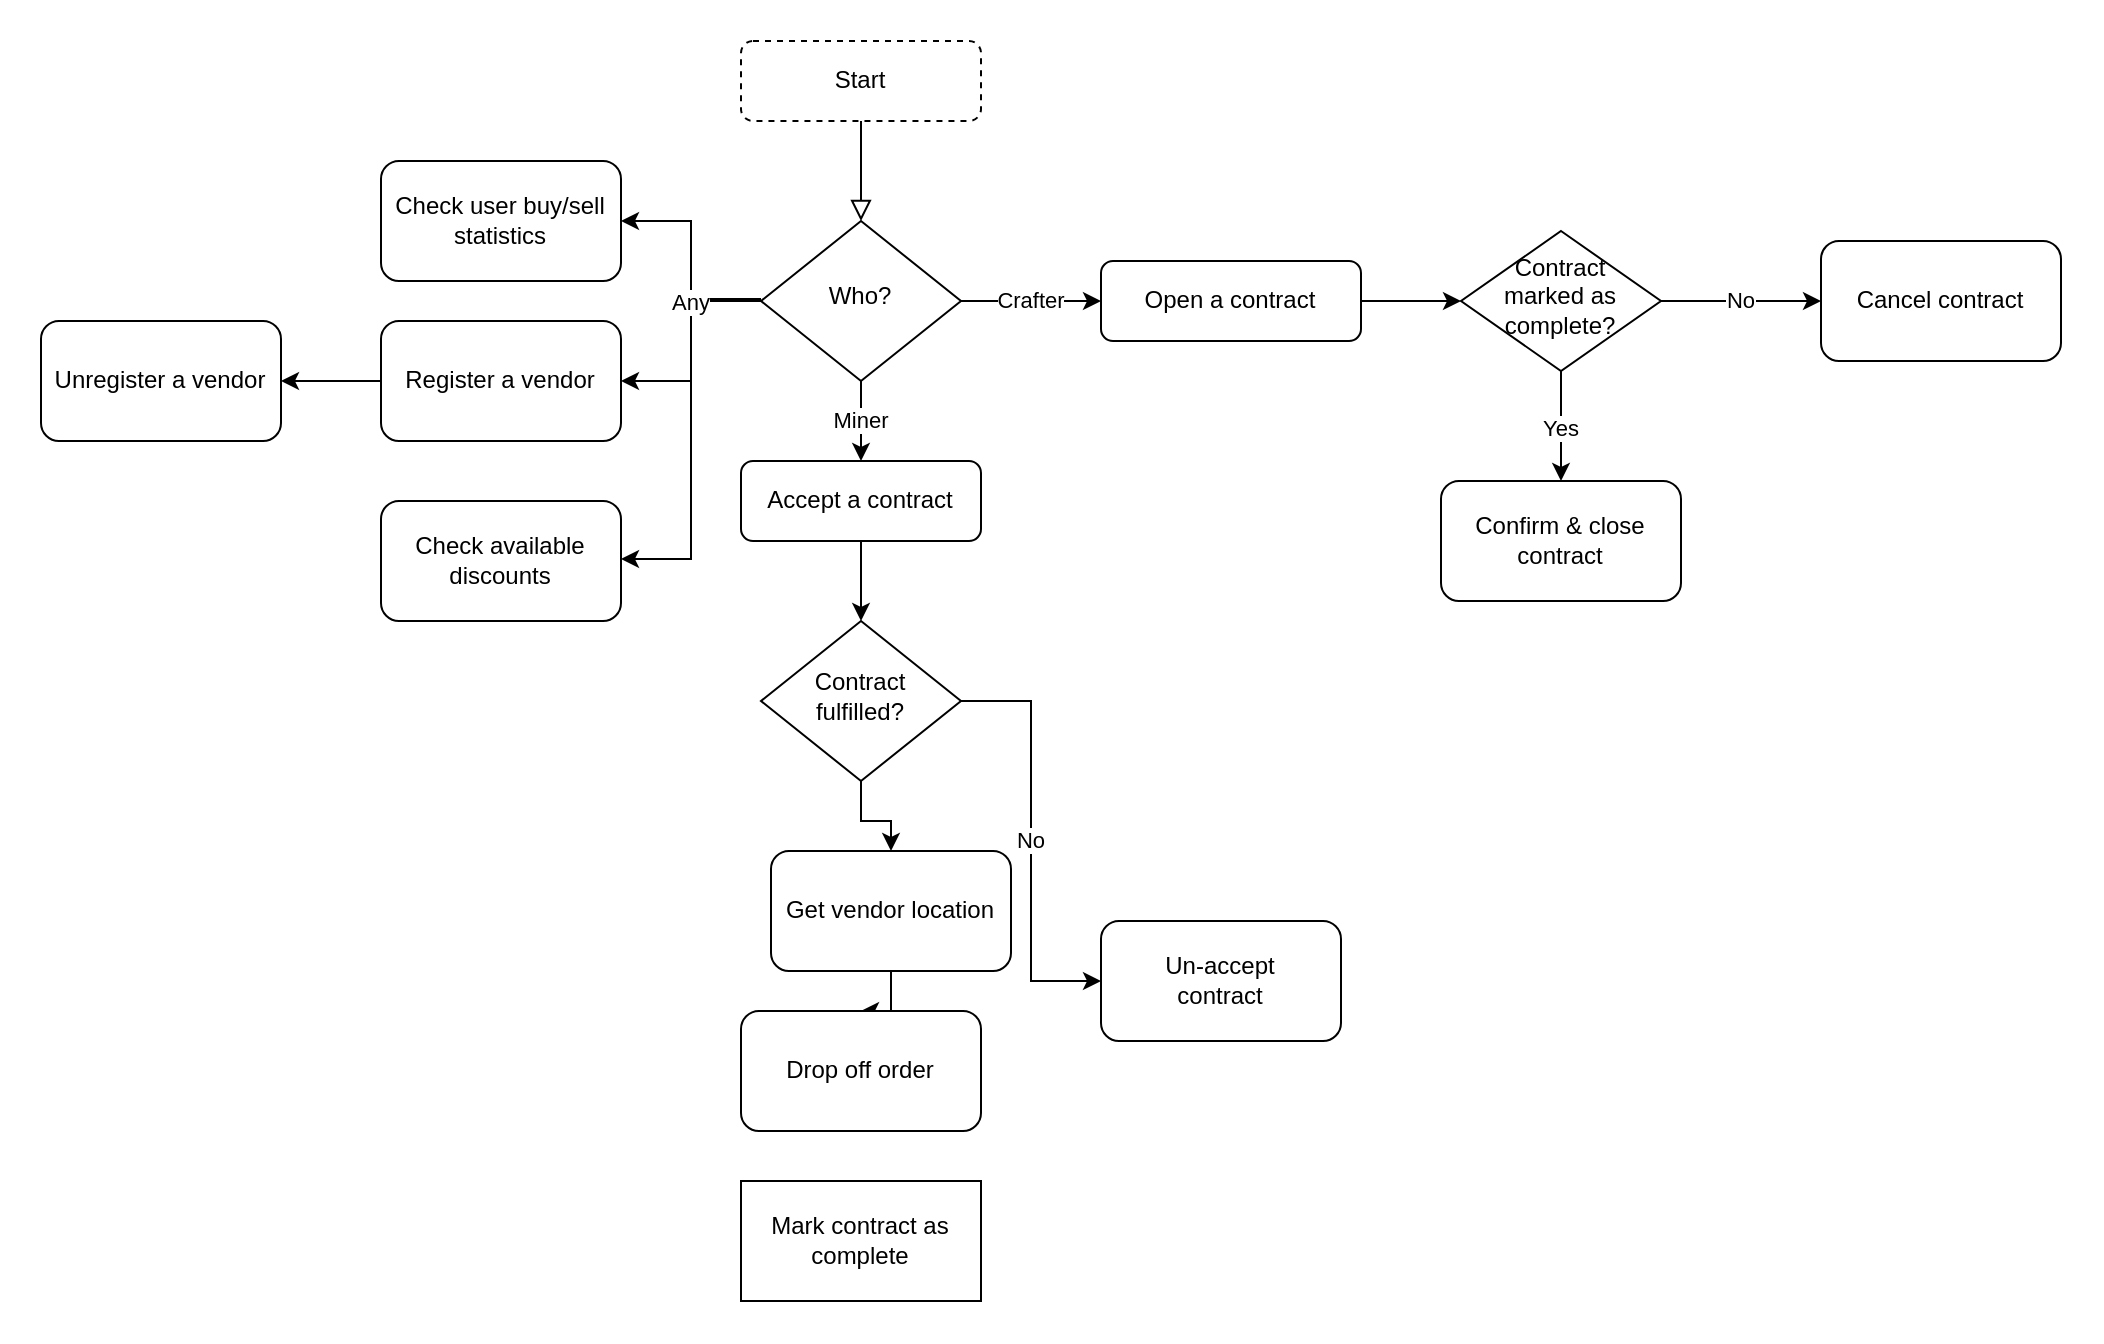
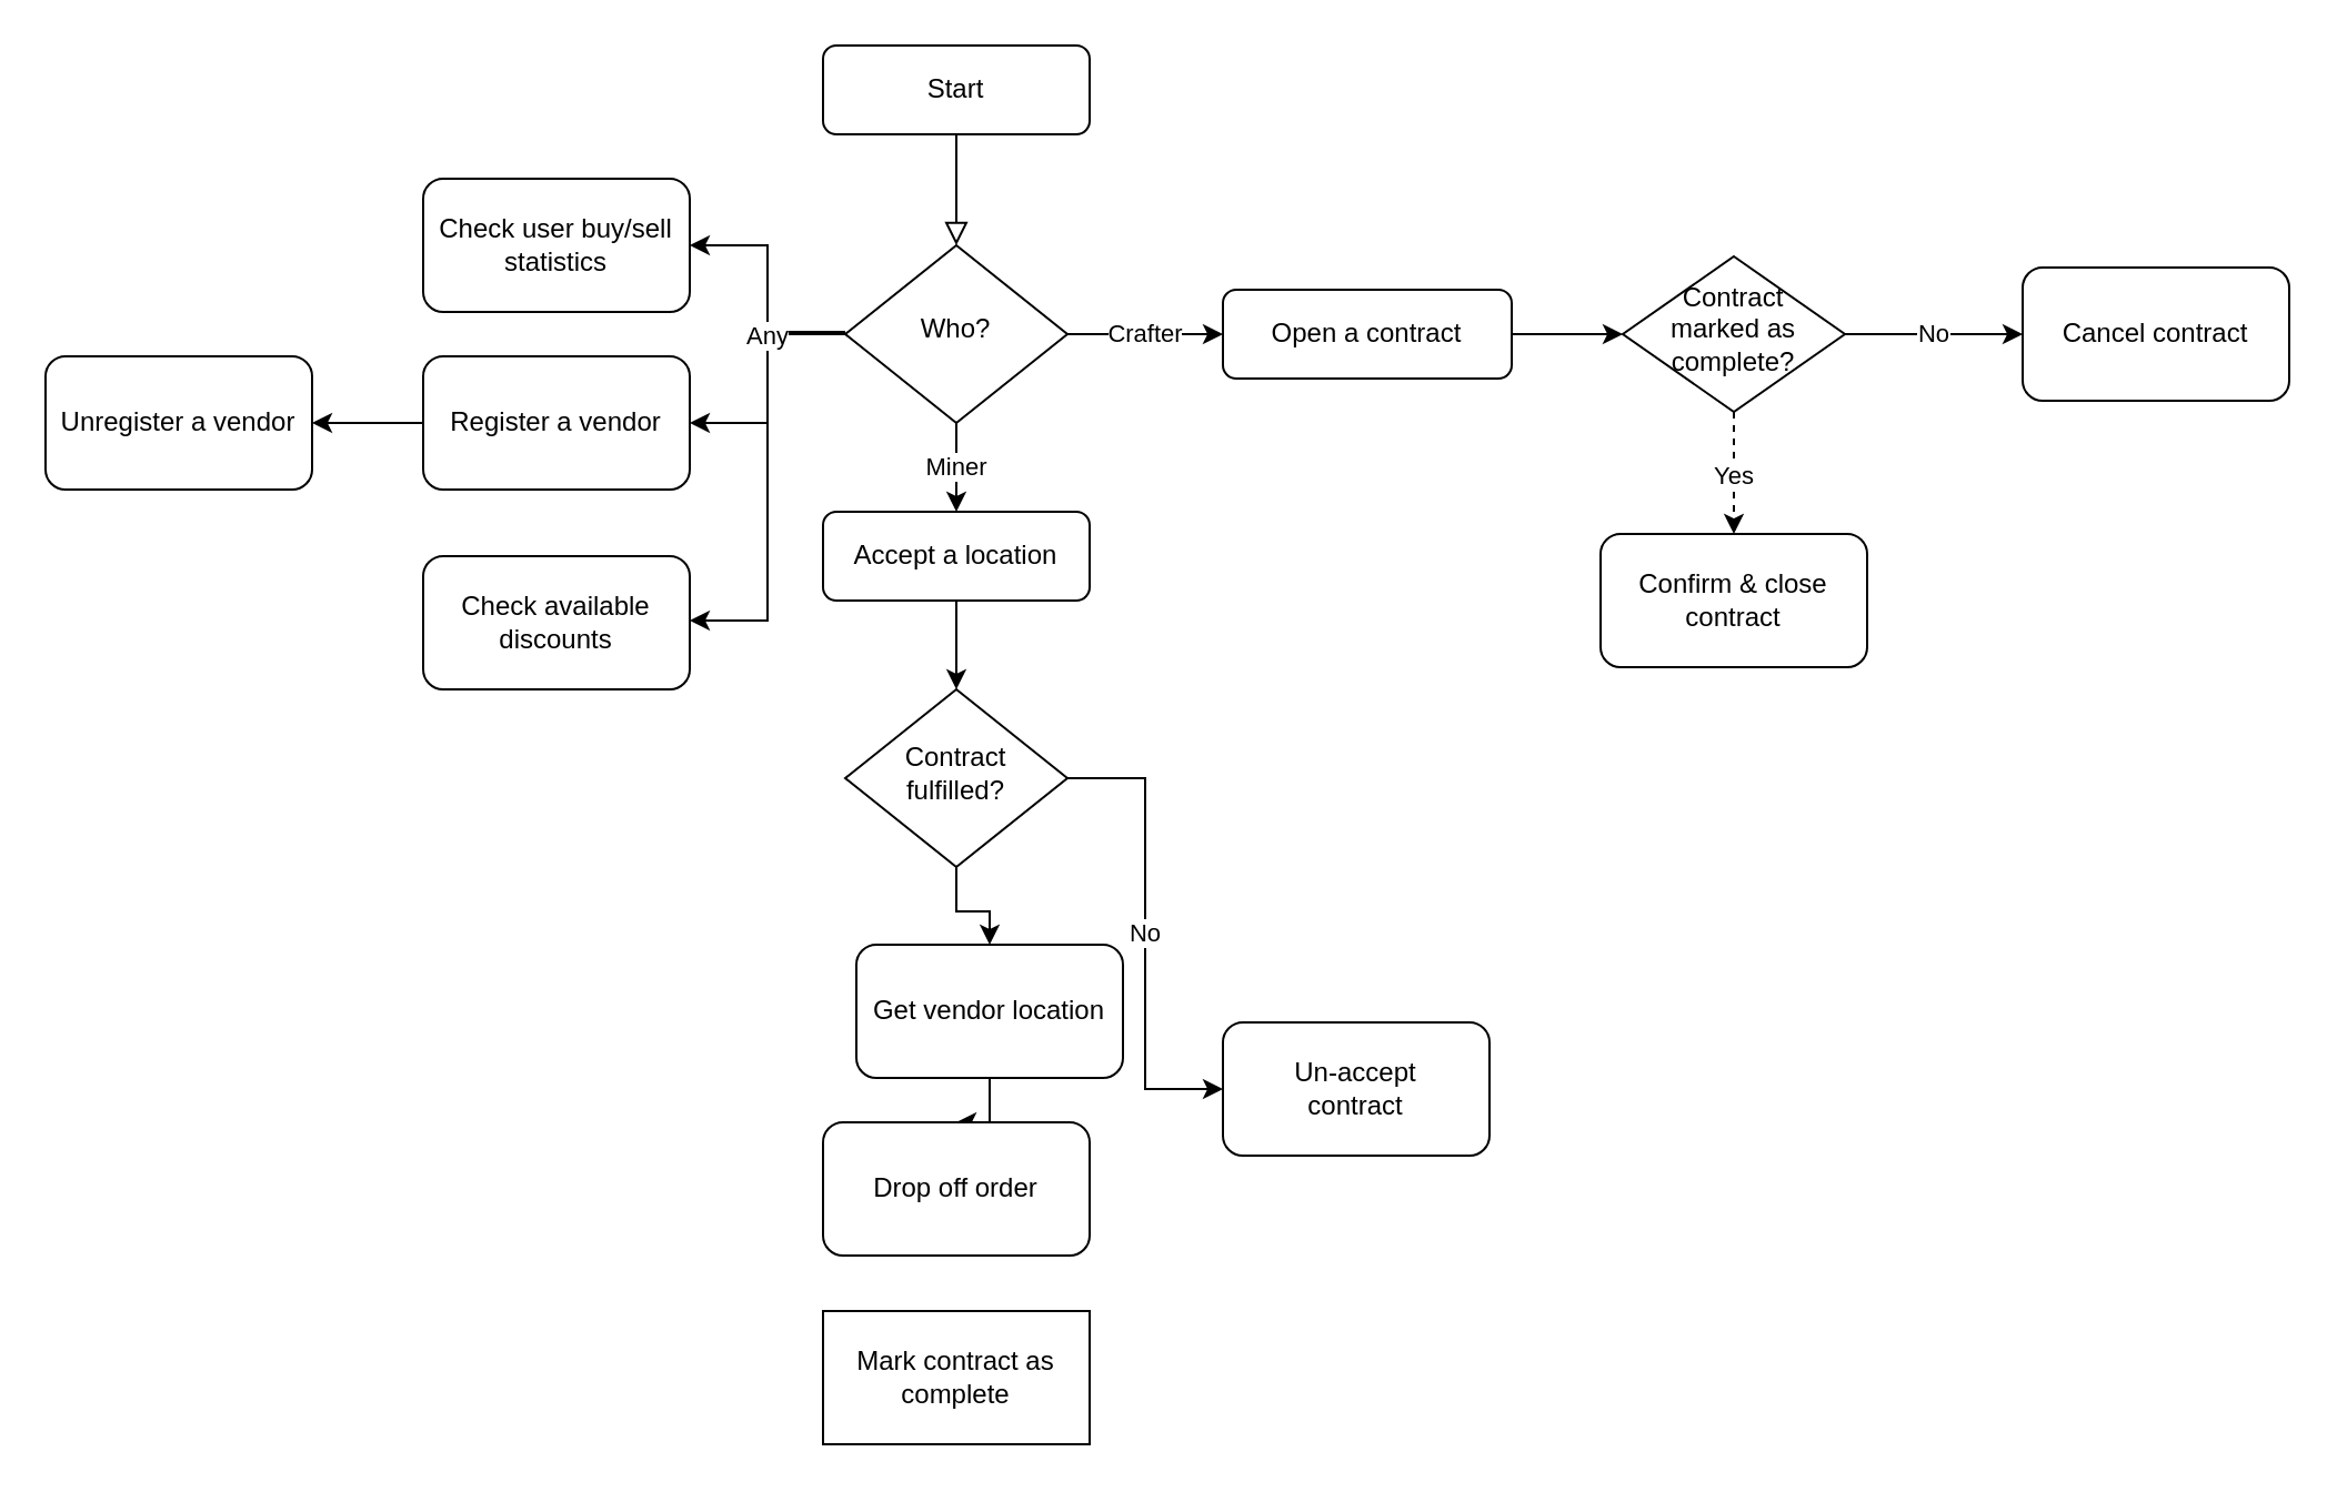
  <mxCell id="0" />
  <mxCell id="1" parent="0" />
  <mxCell id="2" value="" style="rounded=0;html=1;jettySize=auto;orthogonalLoop=1;fontSize=11;endArrow=block;endFill=0;endSize=8;strokeWidth=1;shadow=0;labelBackgroundColor=none;edgeStyle=orthogonalEdgeStyle;" parent="1" source="3" target="8" edge="1"><mxGeometry relative="1" as="geometry" /></mxCell>
- <mxCell id="3" value="Start" style="rounded=1;whiteSpace=wrap;html=1;fontSize=12;glass=0;strokeWidth=1;shadow=0;dashed=1;" parent="1" vertex="1"><mxGeometry x="370" y="20" width="120" height="40" as="geometry" /></mxCell>
+ <mxCell id="3" value="Start" style="rounded=1;whiteSpace=wrap;html=1;fontSize=12;glass=0;strokeWidth=1;shadow=0;" parent="1" vertex="1"><mxGeometry x="370" y="20" width="120" height="40" as="geometry" /></mxCell>
  <mxCell id="4" value="Crafter" style="edgeStyle=orthogonalEdgeStyle;rounded=0;orthogonalLoop=1;jettySize=auto;html=1;entryX=0;entryY=0.5;entryDx=0;entryDy=0;" parent="1" source="8" target="10" edge="1"><mxGeometry relative="1" as="geometry" /></mxCell>
  <mxCell id="5" value="Miner" style="edgeStyle=orthogonalEdgeStyle;rounded=0;orthogonalLoop=1;jettySize=auto;html=1;entryX=0.5;entryY=0;entryDx=0;entryDy=0;" parent="1" source="8" target="12" edge="1"><mxGeometry relative="1" as="geometry" /></mxCell>
  <mxCell id="6" style="edgeStyle=orthogonalEdgeStyle;rounded=0;orthogonalLoop=1;jettySize=auto;html=1;" parent="1" source="8" edge="1"><mxGeometry relative="1" as="geometry"><mxPoint x="310" y="110" as="targetPoint" /><Array as="points"><mxPoint x="345" y="150" /><mxPoint x="345" y="110" /><mxPoint x="310" y="110" /></Array></mxGeometry></mxCell>
  <mxCell id="7" value="&lt;br&gt;" style="edgeStyle=orthogonalEdgeStyle;rounded=0;orthogonalLoop=1;jettySize=auto;html=1;labelPosition=center;verticalLabelPosition=middle;align=center;verticalAlign=middle;" parent="1" source="8" edge="1"><mxGeometry x="-0.635" relative="1" as="geometry"><mxPoint x="310" y="190" as="targetPoint" /><Array as="points"><mxPoint x="345" y="150" /><mxPoint x="345" y="190" /></Array><mxPoint as="offset" /></mxGeometry></mxCell>
  <mxCell id="8" value="Who?" style="rhombus;whiteSpace=wrap;html=1;shadow=0;fontFamily=Helvetica;fontSize=12;align=center;strokeWidth=1;spacing=6;spacingTop=-4;" parent="1" vertex="1"><mxGeometry x="380" y="110" width="100" height="80" as="geometry" /></mxCell>
  <mxCell id="9" style="edgeStyle=orthogonalEdgeStyle;rounded=0;orthogonalLoop=1;jettySize=auto;html=1;entryX=0;entryY=0.5;entryDx=0;entryDy=0;" parent="1" source="10" target="20" edge="1"><mxGeometry relative="1" as="geometry" /></mxCell>
  <mxCell id="10" value="Open a contract" style="rounded=1;whiteSpace=wrap;html=1;fontSize=12;glass=0;strokeWidth=1;shadow=0;" parent="1" vertex="1"><mxGeometry x="550" y="130" width="130" height="40" as="geometry" /></mxCell>
  <mxCell id="11" style="edgeStyle=orthogonalEdgeStyle;rounded=0;orthogonalLoop=1;jettySize=auto;html=1;exitX=0.5;exitY=1;exitDx=0;exitDy=0;entryX=0.5;entryY=0;entryDx=0;entryDy=0;" parent="1" source="12" target="15" edge="1"><mxGeometry relative="1" as="geometry" /></mxCell>
- <mxCell id="12" value="Accept a contract" style="rounded=1;whiteSpace=wrap;html=1;fontSize=12;glass=0;strokeWidth=1;shadow=0;" parent="1" vertex="1"><mxGeometry x="370" y="230" width="120" height="40" as="geometry" /></mxCell>
+ <mxCell id="12" value="Accept a location" style="rounded=1;whiteSpace=wrap;html=1;fontSize=12;glass=0;strokeWidth=1;shadow=0;" parent="1" vertex="1"><mxGeometry x="370" y="230" width="120" height="40" as="geometry" /></mxCell>
  <mxCell id="13" value="No" style="edgeStyle=orthogonalEdgeStyle;rounded=0;orthogonalLoop=1;jettySize=auto;html=1;entryX=0;entryY=0.5;entryDx=0;entryDy=0;" parent="1" source="15" target="16" edge="1"><mxGeometry relative="1" as="geometry" /></mxCell>
  <mxCell id="14" style="edgeStyle=orthogonalEdgeStyle;rounded=0;orthogonalLoop=1;jettySize=auto;html=1;entryX=0.5;entryY=0;entryDx=0;entryDy=0;" parent="1" source="15" target="28" edge="1"><mxGeometry relative="1" as="geometry" /></mxCell>
  <mxCell id="15" value="Contract&lt;br&gt;fulfilled?" style="rhombus;whiteSpace=wrap;html=1;shadow=0;fontFamily=Helvetica;fontSize=12;align=center;strokeWidth=1;spacing=6;spacingTop=-4;" parent="1" vertex="1"><mxGeometry x="380" y="310" width="100" height="80" as="geometry" /></mxCell>
  <mxCell id="16" value="Un-accept&lt;br&gt;contract" style="rounded=1;whiteSpace=wrap;html=1;" parent="1" vertex="1"><mxGeometry x="550" y="460" width="120" height="60" as="geometry" /></mxCell>
  <mxCell id="17" value="Mark contract as complete" style="whiteSpace=wrap;html=1;rounded=0;" parent="1" vertex="1"><mxGeometry x="370" y="590" width="120" height="60" as="geometry" /></mxCell>
  <mxCell id="18" value="No" style="edgeStyle=orthogonalEdgeStyle;rounded=0;orthogonalLoop=1;jettySize=auto;html=1;" parent="1" source="20" target="21" edge="1"><mxGeometry relative="1" as="geometry"><mxPoint x="1040" y="150" as="targetPoint" /></mxGeometry></mxCell>
- <mxCell id="19" value="Yes" style="edgeStyle=orthogonalEdgeStyle;rounded=0;orthogonalLoop=1;jettySize=auto;html=1;entryX=0.5;entryY=0;entryDx=0;entryDy=0;" parent="1" source="20" target="22" edge="1"><mxGeometry x="0.059" relative="1" as="geometry"><mxPoint as="offset" /></mxGeometry></mxCell>
+ <mxCell id="19" value="Yes" style="edgeStyle=orthogonalEdgeStyle;rounded=0;orthogonalLoop=1;jettySize=auto;html=1;entryX=0.5;entryY=0;entryDx=0;entryDy=0;dashed=1;" parent="1" source="20" target="22" edge="1"><mxGeometry x="0.059" relative="1" as="geometry"><mxPoint as="offset" /></mxGeometry></mxCell>
  <mxCell id="20" value="Contract&lt;br&gt;marked as&lt;br&gt;complete?" style="rhombus;whiteSpace=wrap;html=1;shadow=0;fontFamily=Helvetica;fontSize=12;align=center;strokeWidth=1;spacing=6;spacingTop=-4;" parent="1" vertex="1"><mxGeometry x="730" y="115" width="100" height="70" as="geometry" /></mxCell>
  <mxCell id="21" value="Cancel contract" style="rounded=1;whiteSpace=wrap;html=1;" parent="1" vertex="1"><mxGeometry x="910" y="120" width="120" height="60" as="geometry" /></mxCell>
  <mxCell id="22" value="Confirm &amp;amp; close&lt;br&gt;contract" style="rounded=1;whiteSpace=wrap;html=1;" parent="1" vertex="1"><mxGeometry x="720" y="240" width="120" height="60" as="geometry" /></mxCell>
  <mxCell id="23" value="Check user buy/sell statistics" style="rounded=1;whiteSpace=wrap;html=1;" parent="1" vertex="1"><mxGeometry x="190" y="80" width="120" height="60" as="geometry" /></mxCell>
  <mxCell id="24" style="edgeStyle=orthogonalEdgeStyle;rounded=0;orthogonalLoop=1;jettySize=auto;html=1;" parent="1" source="25" target="26" edge="1"><mxGeometry relative="1" as="geometry"><mxPoint x="140" y="190" as="targetPoint" /></mxGeometry></mxCell>
  <mxCell id="25" value="Register a vendor" style="rounded=1;whiteSpace=wrap;html=1;" parent="1" vertex="1"><mxGeometry x="190" y="160" width="120" height="60" as="geometry" /></mxCell>
  <mxCell id="26" value="Unregister a vendor" style="rounded=1;whiteSpace=wrap;html=1;" parent="1" vertex="1"><mxGeometry x="20" y="160" width="120" height="60" as="geometry" /></mxCell>
  <mxCell id="27" style="edgeStyle=orthogonalEdgeStyle;rounded=0;orthogonalLoop=1;jettySize=auto;html=1;" parent="1" source="28" target="29" edge="1"><mxGeometry relative="1" as="geometry"><mxPoint x="430" y="535" as="targetPoint" /></mxGeometry></mxCell>
  <mxCell id="28" value="Get vendor location" style="rounded=1;whiteSpace=wrap;html=1;" parent="1" vertex="1"><mxGeometry x="385" y="425" width="120" height="60" as="geometry" /></mxCell>
  <mxCell id="29" value="Drop off order" style="rounded=1;whiteSpace=wrap;html=1;" parent="1" vertex="1"><mxGeometry x="370" y="505" width="120" height="60" as="geometry" /></mxCell>
  <mxCell id="30" value="Check available discounts" style="rounded=1;whiteSpace=wrap;html=1;" vertex="1" parent="1"><mxGeometry x="190" y="250" width="120" height="60" as="geometry" /></mxCell>
  <mxCell id="31" value="Any" style="edgeStyle=orthogonalEdgeStyle;rounded=0;orthogonalLoop=1;jettySize=auto;html=1;labelPosition=center;verticalLabelPosition=middle;align=center;verticalAlign=middle;" edge="1" parent="1"><mxGeometry x="-0.635" relative="1" as="geometry"><mxPoint x="310" y="279" as="targetPoint" /><Array as="points"><mxPoint x="345" y="149" /><mxPoint x="345" y="279" /><mxPoint x="310" y="279" /></Array><mxPoint as="offset" /><mxPoint x="380" y="149" as="sourcePoint" /></mxGeometry></mxCell>
